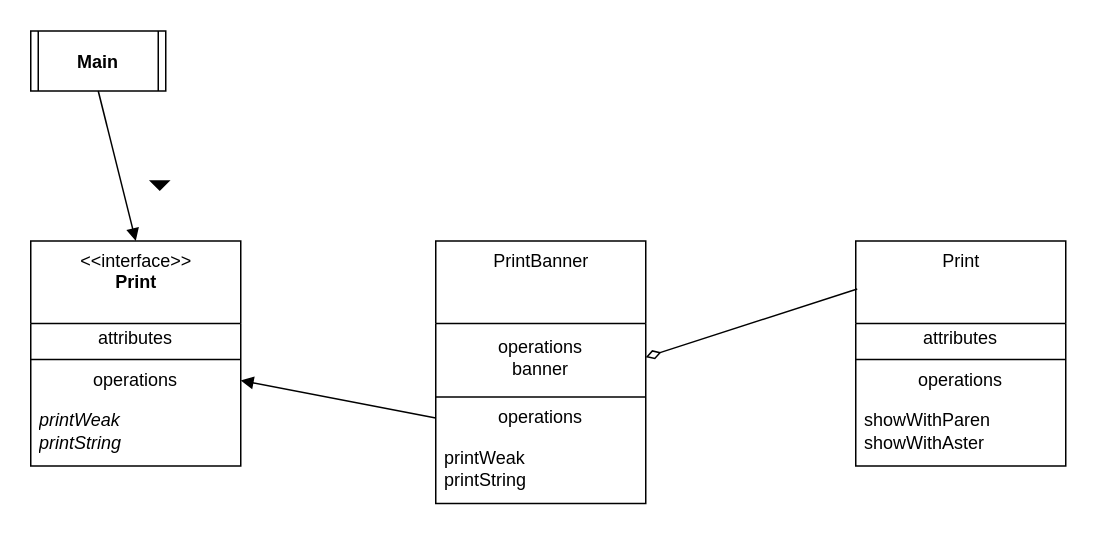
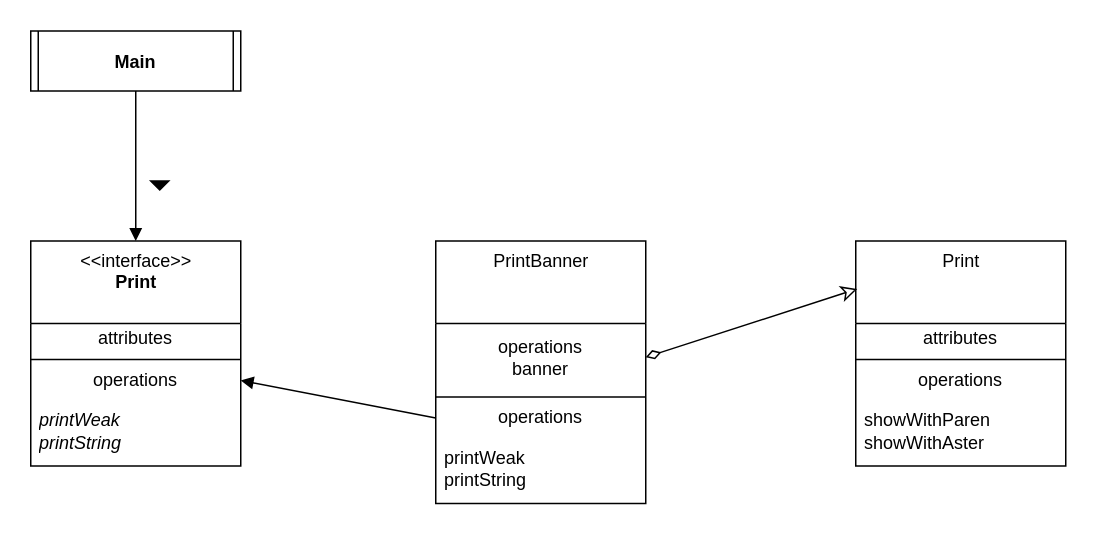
  <mxCell id="0" />
  <mxCell id="1" parent="0" />
- <mxCell id="2" value="Main" style="shape=process2;fixedSize=1;size=5;fontStyle=1;" parent="1" vertex="1"><mxGeometry x="20" y="20" width="90" height="40" as="geometry" /></mxCell>
+ <mxCell id="2" value="Main" style="shape=process2;fixedSize=1;size=5;fontStyle=1;" parent="1" vertex="1"><mxGeometry x="20" y="20" width="140" height="40" as="geometry" /></mxCell>
  <mxCell id="3" value="&amp;lt;&amp;lt;interface&amp;gt;&amp;gt;&lt;br&gt;&lt;b&gt;Print&lt;/b&gt;" style="swimlane;fontStyle=0;align=center;verticalAlign=top;childLayout=stackLayout;horizontal=1;startSize=55;horizontalStack=0;resizeParent=1;resizeParentMax=0;resizeLast=0;collapsible=0;marginBottom=0;html=1;" parent="1" vertex="1"><mxGeometry x="20" y="160" width="140" height="150" as="geometry" /></mxCell>
  <mxCell id="4" value="attributes" style="text;html=1;strokeColor=none;fillColor=none;align=center;verticalAlign=middle;spacingLeft=4;spacingRight=4;overflow=hidden;rotatable=0;points=[[0,0.5],[1,0.5]];portConstraint=eastwest;" parent="3" vertex="1"><mxGeometry y="55" width="140" height="20" as="geometry" /></mxCell>
  <mxCell id="5" value="" style="line;strokeWidth=1;fillColor=none;align=left;verticalAlign=middle;spacingTop=-1;spacingLeft=3;spacingRight=3;rotatable=0;labelPosition=right;points=[];portConstraint=eastwest;" parent="3" vertex="1"><mxGeometry y="75" width="140" height="8" as="geometry" /></mxCell>
  <mxCell id="6" value="operations" style="text;html=1;strokeColor=none;fillColor=none;align=center;verticalAlign=middle;spacingLeft=4;spacingRight=4;overflow=hidden;rotatable=0;points=[[0,0.5],[1,0.5]];portConstraint=eastwest;" parent="3" vertex="1"><mxGeometry y="83" width="140" height="20" as="geometry" /></mxCell>
  <mxCell id="7" value="&lt;i&gt;printWeak&lt;br&gt;printString&lt;br&gt;&lt;/i&gt;" style="text;html=1;strokeColor=none;fillColor=none;align=left;verticalAlign=middle;spacingLeft=4;spacingRight=4;overflow=hidden;rotatable=0;points=[[0,0.5],[1,0.5]];portConstraint=eastwest;" parent="3" vertex="1"><mxGeometry y="103" width="140" height="47" as="geometry" /></mxCell>
  <mxCell id="8" value="PrintBanner" style="swimlane;fontStyle=0;align=center;verticalAlign=top;childLayout=stackLayout;horizontal=1;startSize=55;horizontalStack=0;resizeParent=1;resizeParentMax=0;resizeLast=0;collapsible=0;marginBottom=0;html=1;" parent="1" vertex="1"><mxGeometry x="290" y="160" width="140" height="175" as="geometry" /></mxCell>
  <mxCell id="9" value="operations&lt;br&gt;banner" style="text;html=1;strokeColor=none;fillColor=none;align=center;verticalAlign=middle;spacingLeft=4;spacingRight=4;overflow=hidden;rotatable=0;points=[[0,0.5],[1,0.5]];portConstraint=eastwest;" parent="8" vertex="1"><mxGeometry y="55" width="140" height="45" as="geometry" /></mxCell>
  <mxCell id="10" value="" style="line;strokeWidth=1;fillColor=none;align=left;verticalAlign=middle;spacingTop=-1;spacingLeft=3;spacingRight=3;rotatable=0;labelPosition=right;points=[];portConstraint=eastwest;" parent="8" vertex="1"><mxGeometry y="100" width="140" height="8" as="geometry" /></mxCell>
  <mxCell id="11" value="operations" style="text;html=1;strokeColor=none;fillColor=none;align=center;verticalAlign=middle;spacingLeft=4;spacingRight=4;overflow=hidden;rotatable=0;points=[[0,0.5],[1,0.5]];portConstraint=eastwest;" parent="8" vertex="1"><mxGeometry y="108" width="140" height="20" as="geometry" /></mxCell>
  <mxCell id="12" value="printWeak&lt;br&gt;printString" style="text;html=1;strokeColor=none;fillColor=none;align=left;verticalAlign=middle;spacingLeft=4;spacingRight=4;overflow=hidden;rotatable=0;points=[[0,0.5],[1,0.5]];portConstraint=eastwest;" parent="8" vertex="1"><mxGeometry y="128" width="140" height="47" as="geometry" /></mxCell>
  <mxCell id="13" value="Print" style="swimlane;fontStyle=0;align=center;verticalAlign=top;childLayout=stackLayout;horizontal=1;startSize=55;horizontalStack=0;resizeParent=1;resizeParentMax=0;resizeLast=0;collapsible=0;marginBottom=0;html=1;" parent="1" vertex="1"><mxGeometry x="570" y="160" width="140" height="150" as="geometry" /></mxCell>
  <mxCell id="14" value="attributes" style="text;html=1;strokeColor=none;fillColor=none;align=center;verticalAlign=middle;spacingLeft=4;spacingRight=4;overflow=hidden;rotatable=0;points=[[0,0.5],[1,0.5]];portConstraint=eastwest;" parent="13" vertex="1"><mxGeometry y="55" width="140" height="20" as="geometry" /></mxCell>
  <mxCell id="15" value="" style="line;strokeWidth=1;fillColor=none;align=left;verticalAlign=middle;spacingTop=-1;spacingLeft=3;spacingRight=3;rotatable=0;labelPosition=right;points=[];portConstraint=eastwest;" parent="13" vertex="1"><mxGeometry y="75" width="140" height="8" as="geometry" /></mxCell>
  <mxCell id="16" value="operations" style="text;html=1;strokeColor=none;fillColor=none;align=center;verticalAlign=middle;spacingLeft=4;spacingRight=4;overflow=hidden;rotatable=0;points=[[0,0.5],[1,0.5]];portConstraint=eastwest;" parent="13" vertex="1"><mxGeometry y="83" width="140" height="20" as="geometry" /></mxCell>
  <mxCell id="17" value="showWithParen&lt;br&gt;showWithAster" style="text;html=1;strokeColor=none;fillColor=none;align=left;verticalAlign=middle;spacingLeft=4;spacingRight=4;overflow=hidden;rotatable=0;points=[[0,0.5],[1,0.5]];portConstraint=eastwest;" parent="13" vertex="1"><mxGeometry y="103" width="140" height="47" as="geometry" /></mxCell>
  <mxCell id="18" value="" style="html=1;verticalAlign=bottom;labelBackgroundColor=none;endArrow=block;endFill=1;entryX=1;entryY=0.5;entryDx=0;entryDy=0;exitX=0;exitY=0.5;exitDx=0;exitDy=0;" parent="1" source="11" target="6" edge="1"><mxGeometry width="160" relative="1" as="geometry"><mxPoint x="200" y="262" as="sourcePoint" /><mxPoint x="340" y="262" as="targetPoint" /></mxGeometry></mxCell>
  <mxCell id="19" value="" style="triangle;aspect=fixed;fillColor=#000000;direction=south;" parent="1" vertex="1"><mxGeometry x="100" y="120" width="12" height="6" as="geometry" /></mxCell>
  <mxCell id="20" value="" style="endArrow=block;html=1;rounded=0;align=center;verticalAlign=bottom;labelBackgroundColor=none;entryX=0.5;entryY=0;entryDx=0;entryDy=0;exitX=0.5;exitY=1;exitDx=0;exitDy=0;" parent="1" source="2" target="3" edge="1"><mxGeometry relative="1" as="geometry"><mxPoint x="60" y="122" as="sourcePoint" /><mxPoint x="200" y="122" as="targetPoint" /></mxGeometry></mxCell>
- <mxCell id="21" value="" style="endArrow=none;startArrow=diamondThin;endFill=0;startFill=0;html=1;verticalAlign=bottom;labelBackgroundColor=none;strokeWidth=1;startSize=8;endSize=8;entryX=0.007;entryY=0.213;entryDx=0;entryDy=0;entryPerimeter=0;exitX=1;exitY=0.5;exitDx=0;exitDy=0;" edge="1" parent="1" source="9" target="13"><mxGeometry width="160" relative="1" as="geometry"><mxPoint x="300" y="190" as="sourcePoint" /><mxPoint x="460" y="190" as="targetPoint" /></mxGeometry></mxCell>
+ <mxCell id="21" value="" style="endArrow=classic;startArrow=diamondThin;endFill=0;startFill=0;html=1;verticalAlign=bottom;labelBackgroundColor=none;strokeWidth=1;startSize=8;endSize=8;entryX=0.007;entryY=0.213;entryDx=0;entryDy=0;entryPerimeter=0;exitX=1;exitY=0.5;exitDx=0;exitDy=0;" edge="1" parent="1" source="9" target="13"><mxGeometry width="160" relative="1" as="geometry"><mxPoint x="300" y="190" as="sourcePoint" /><mxPoint x="460" y="190" as="targetPoint" /></mxGeometry></mxCell>
